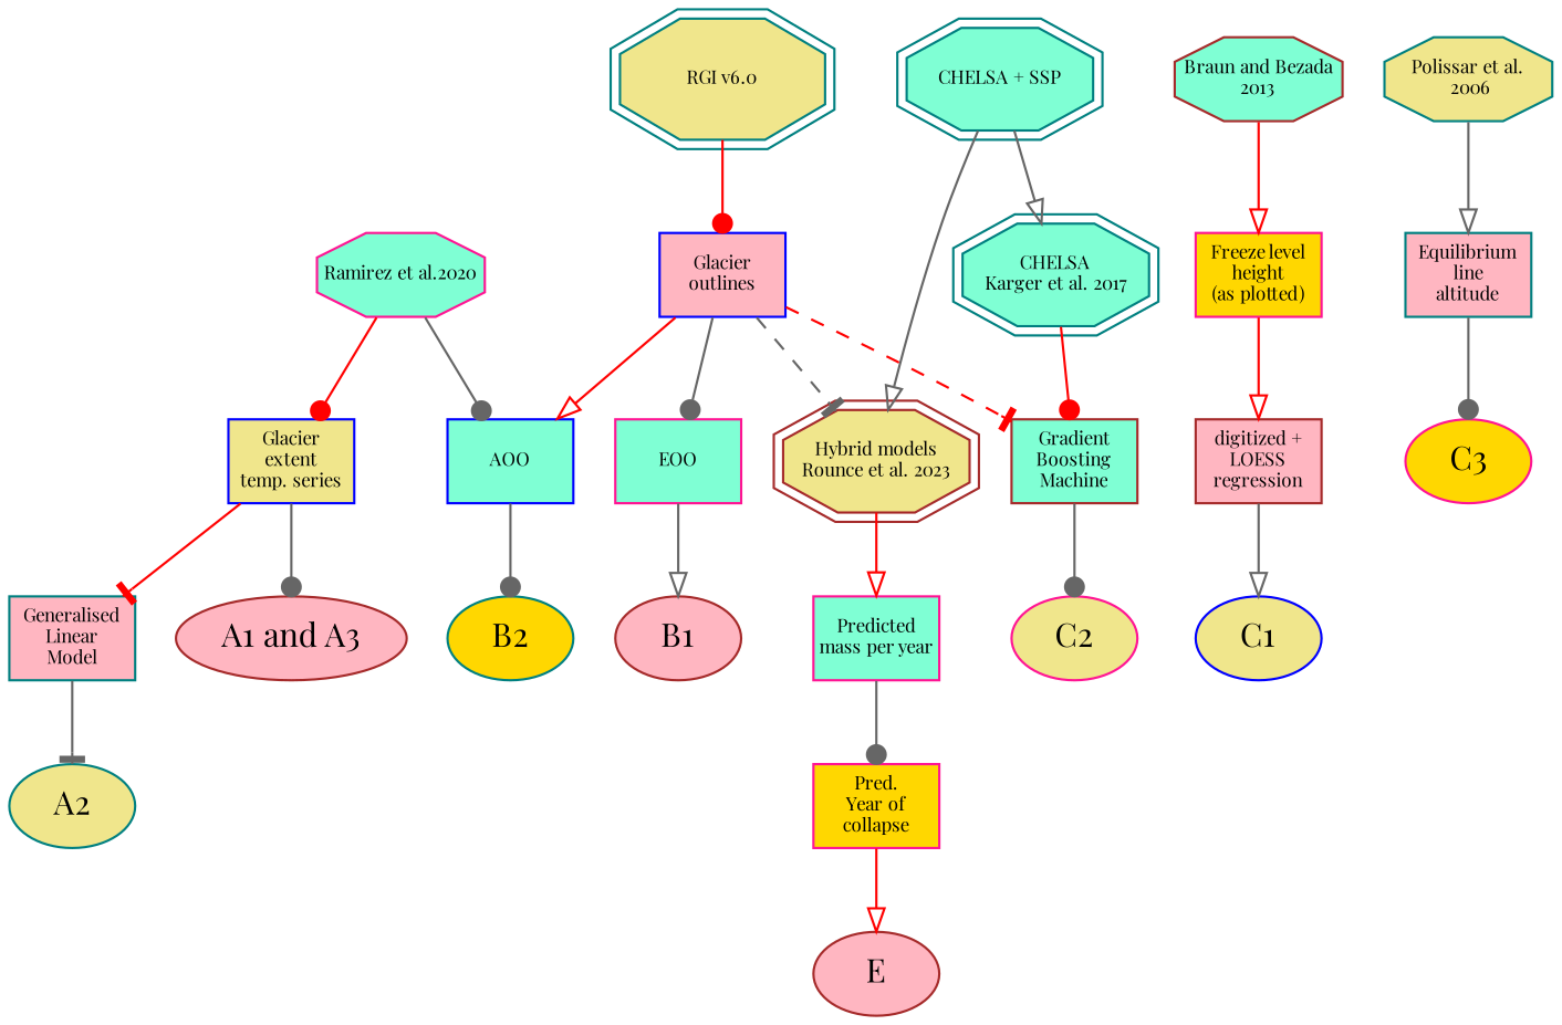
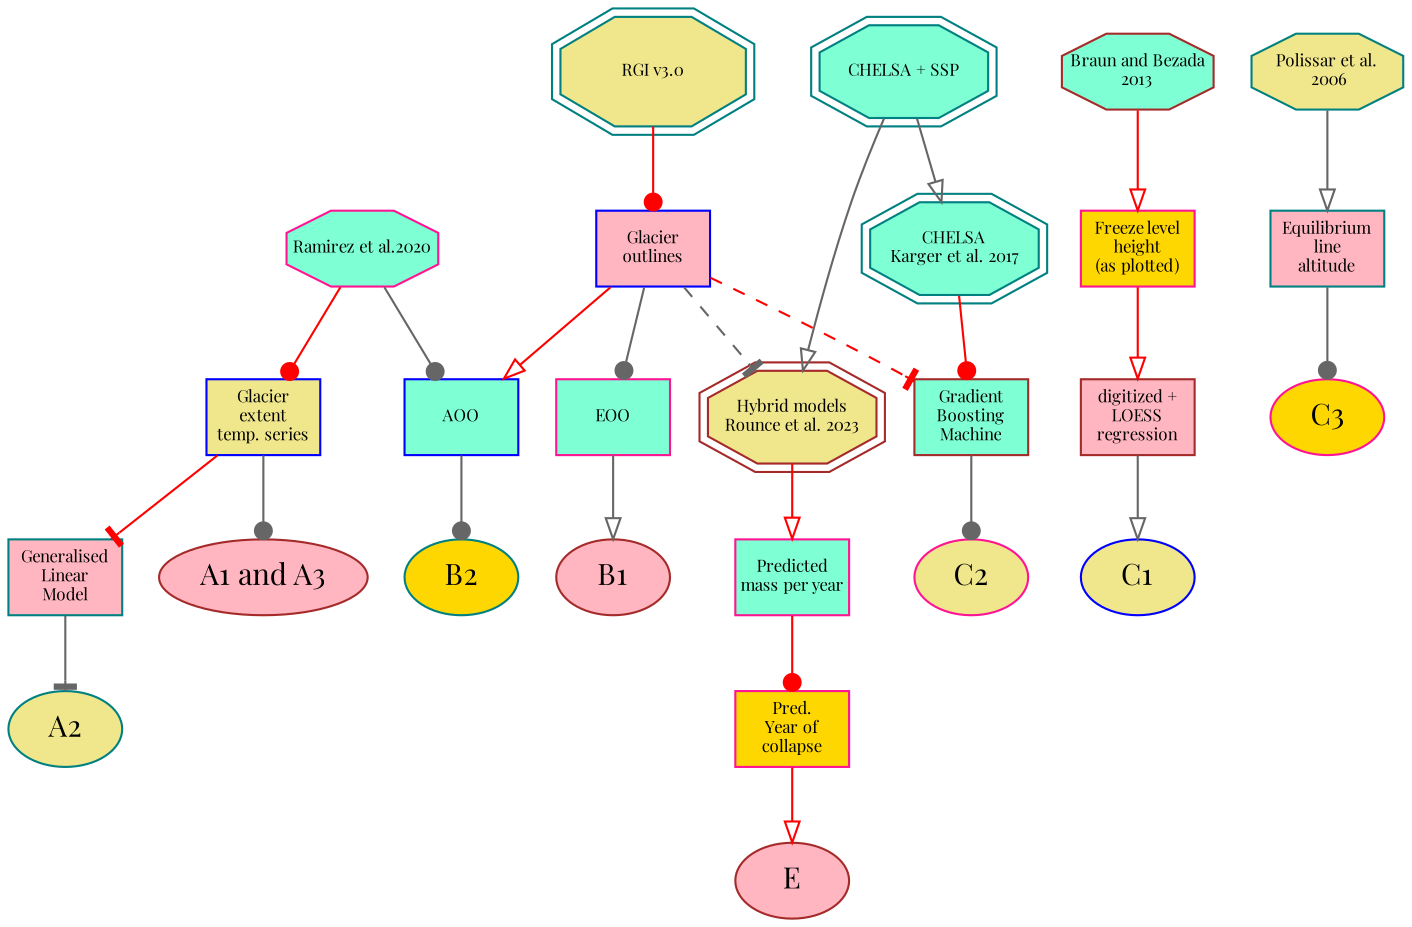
  digraph {
    compound=true
    fontname="Playfair Display"
    newrank=true
    rankdir=TB
    node [color=teal fillcolor=aquamarine fixedsize=true fontname="Playfair Display" fontsize=8 shape=box style=filled]
    edge [arrowhead=dot color=gray40 fontname="Playfair Display"]
    n1 [color=deeppink label="Ramirez et al.2020\n" shape=octagon width=1]
    n2 [color=brown label="Braun and Bezada\n2013" shape=octagon width=1]
    n3 [fillcolor=khaki label="Polissar et al.\n 2006" shape=octagon width=1]
-   n4 [fillcolor=khaki label="RGI v6.0" shape=doubleoctagon width=1]
+   n4 [fillcolor=khaki label="RGI v3.0" shape=doubleoctagon width=1]
    n5 [color=brown fillcolor=khaki label="Hybrid models\nRounce et al. 2023" shape=doubleoctagon width=1]
    n6 [label="CHELSA\nKarger et al. 2017" shape=doubleoctagon width=1]
    n7 [label="CHELSA + SSP" shape=doubleoctagon width=1]
    n8 [color=blue fillcolor=khaki label="Glacier\nextent\ntemp. series"]
    n9 [color=blue fillcolor=lightpink label="Glacier\noutlines"]
    n10 [fillcolor=lightpink label="Equilibrium\nline\naltitude"]
    n11 [color=deeppink fillcolor=gold label="Freeze level\nheight\n(as plotted)"]
    n12 [color=deeppink label="Predicted\nmass per year"]
    n13 [fillcolor=lightpink label="Generalised\nLinear\nModel"]
    n14 [color=brown fillcolor=lightpink label="digitized +\nLOESS\nregression"]
    n15 [color=deeppink fillcolor=gold label="Pred.\nYear of\ncollapse"]
    n16 [color=brown label="Gradient\nBoosting\nMachine"]
    AOO [color=blue]
    EOO [color=deeppink]
    n19 [color=brown fillcolor=lightpink label="A1 and A3" fixedsize="" fontsize="" shape=""]
    C3 [color=deeppink fillcolor=gold fixedsize="" fontsize="" shape=""]
    A2 [fillcolor=khaki fixedsize="" fontsize="" shape=""]
    C1 [color=blue fillcolor=khaki fixedsize="" fontsize="" shape=""]
    E [color=brown fillcolor=lightpink fixedsize="" fontsize="" shape=""]
    C2 [color=deeppink fillcolor=khaki fixedsize="" fontsize="" shape=""]
    B2 [fillcolor=gold fixedsize="" fontsize="" shape=""]
    B1 [color=brown fillcolor=lightpink fixedsize="" fontsize="" shape=""]
    subgraph sub_1 {
      n1
      n2
      n3
    }
    subgraph sub_2 {
      n4
      n5
      n6
      n7
    }
    subgraph sub_3 {
      n8
      n9
      n10
      n11
      n12
    }
    subgraph sub_4 {
      n13
      n14
      n15
      n16
      AOO
      EOO
    }
    n1 -> n8 [color=red]
    n1 -> AOO
    n2 -> n11 [arrowhead=onormal color=red]
    n3 -> n10 [arrowhead=onormal]
    n4 -> n9 [color=red]
    n5 -> n12 [arrowhead=onormal color=red]
    n6 -> n16 [color=red]
    n7 -> n5 [arrowhead=onormal]
    n7 -> n6 [arrowhead=onormal]
    n8 -> n13 [arrowhead=tee color=red]
    n8 -> n19
    n9 -> n5 [arrowhead=tee style=dashed]
    n9 -> n16 [arrowhead=tee color=red style=dashed]
    n9 -> AOO [arrowhead=onormal color=red]
    n9 -> EOO
    n10 -> C3
    n11 -> n14 [arrowhead=onormal color=red]
-   n12 -> n15
+   n12 -> n15 [color=red]
    n13 -> A2 [arrowhead=tee]
    n14 -> C1 [arrowhead=onormal]
    n15 -> E [arrowhead=onormal color=red]
    n16 -> C2
    AOO -> B2
    EOO -> B1 [arrowhead=onormal]
  }
